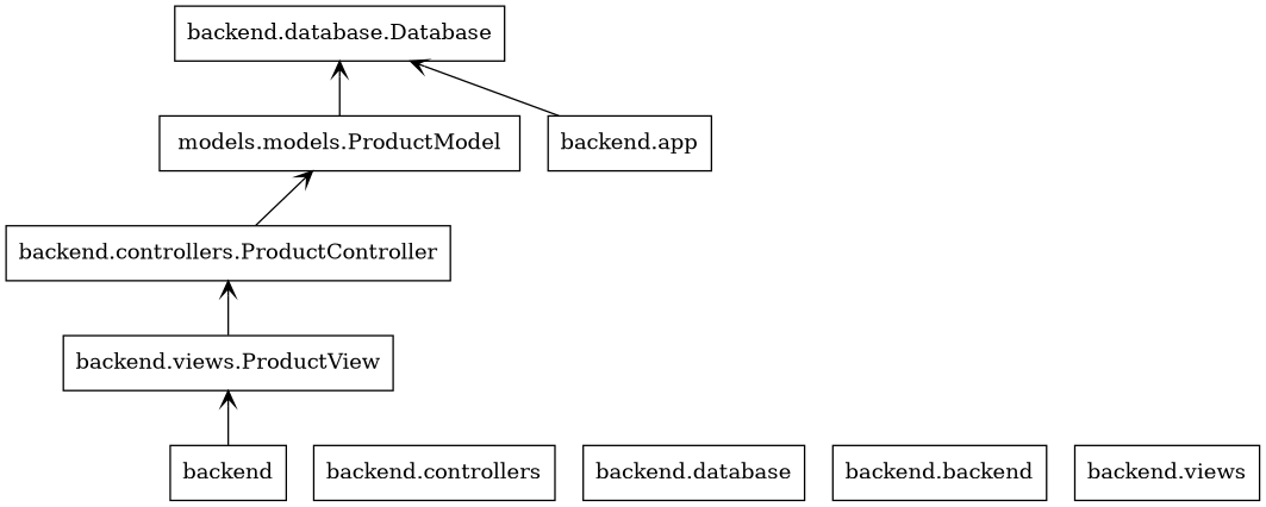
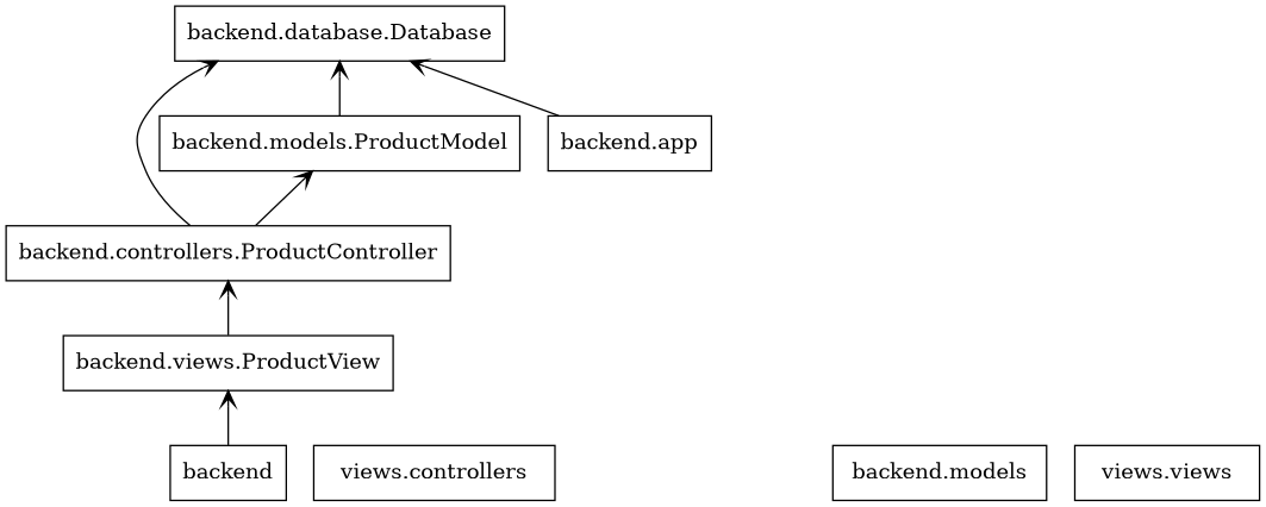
  digraph {
    rankdir=BT
    node [color=black shape=box style=solid]
    edge [arrowhead=open arrowtail=none]
    n1 [label=backend]
    n2 [label="backend.views.ProductView"]
    n3 [label="backend.app"]
    n4 [label="backend.database.Database"]
    n5 [label="backend.controllers.ProductController"]
-   n6 [label="backend.controllers"]
-   n7 [label="models.models.ProductModel"]
-   n8 [label="backend.database"]
-   n9 [label="backend.backend"]
-   n10 [label="backend.views"]
+   n6 [label="views.controllers"]
+   n7 [label="backend.models.ProductModel"]
+   n9 [label="backend.models"]
+   n10 [label="views.views"]
    n1 -> n2
    n2 -> n5
    n3 -> n4
+   n5 -> n4
    n5 -> n7
    n7 -> n4
  }
